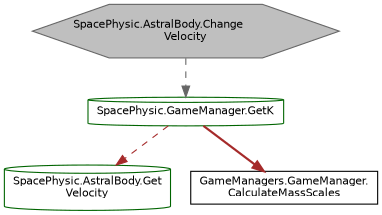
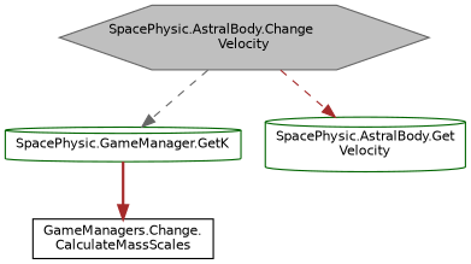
  digraph {
    rankdir=TB
    node [color=darkgreen fillcolor=white fontname=Helvetica fontsize=10 shape=cylinder style=filled]
    edge [color=brown fontname=Helvetica fontsize=10 labelfontname=Helvetica labelfontsize=10 style=dashed]
    n1 [color=gray40 fillcolor=grey75 fontcolor=black height=0.2 label="SpacePhysic.AstralBody.Change\lVelocity" shape=hexagon width=0.4]
    n2 [height=0.2 label="SpacePhysic.GameManager.GetK" width=0.4]
    n3 [height=0.2 label="SpacePhysic.AstralBody.Get\lVelocity" width=0.4]
-   n4 [color=black height=0.2 label="GameManagers.GameManager.\lCalculateMassScales" shape=box width=0.4]
+   n4 [color=black height=0.2 label="GameManagers.Change.\lCalculateMassScales" shape=box width=0.4]
    n1 -> n2 [color=gray40]
-   n2 -> n3
+   n1 -> n3
    n2 -> n4 [style=bold]
  }
